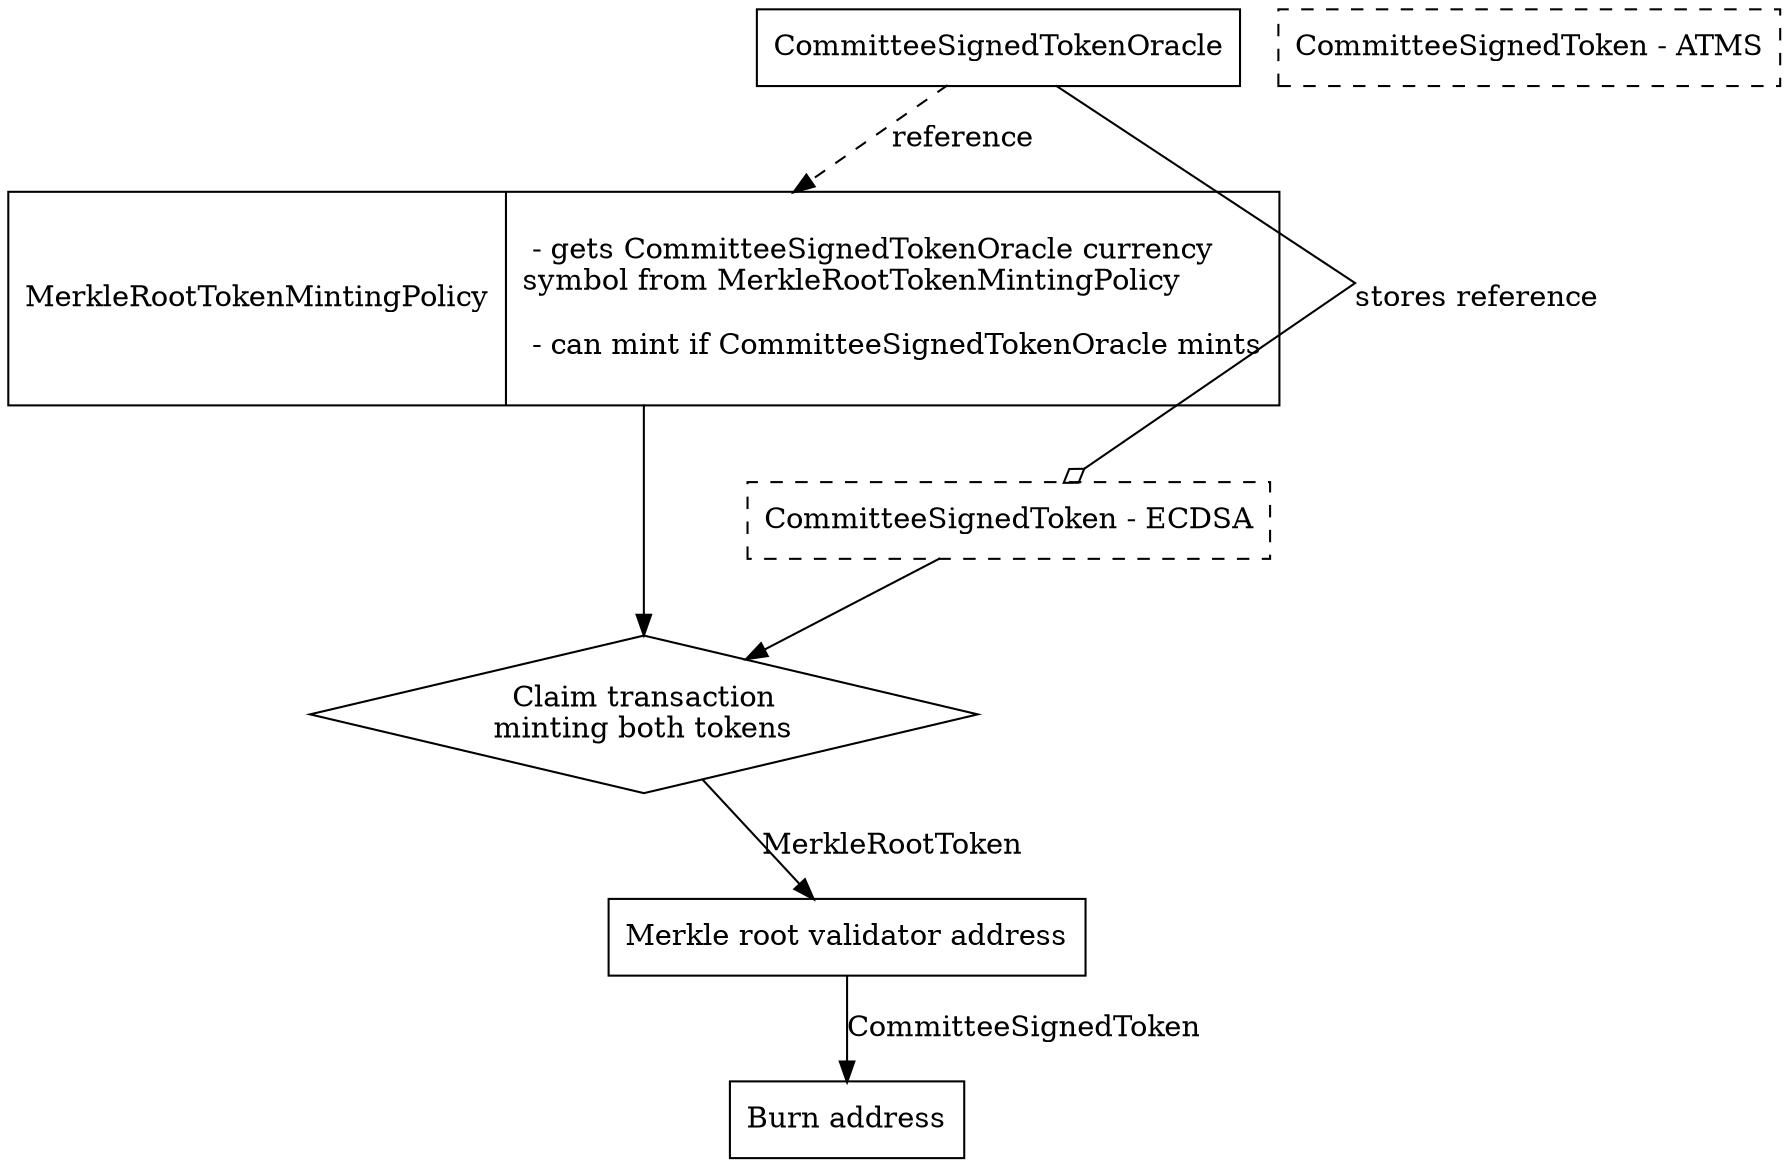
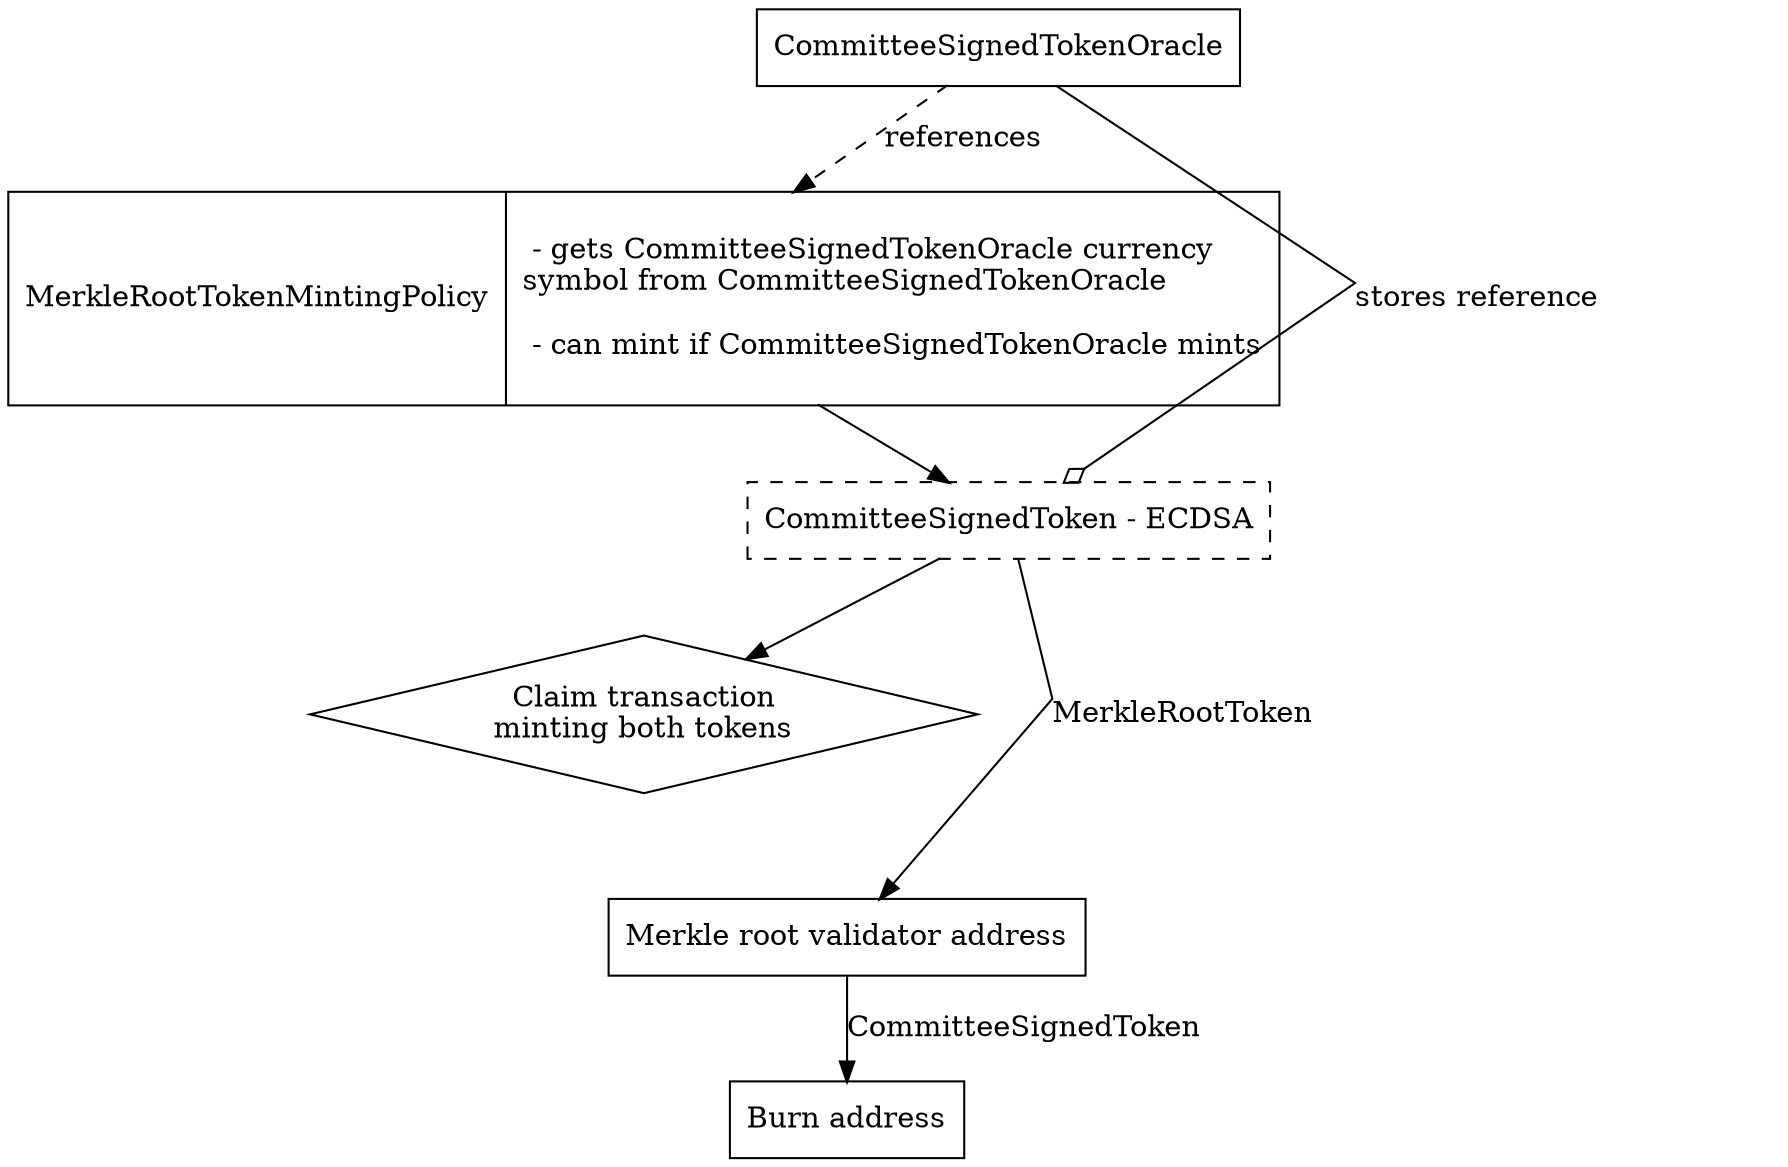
  strict digraph {
    splines=false
    node [shape=record]
    n1 [label="Merkle root validator address"]
    n2 [label="Burn address"]
    n3 [label=CommitteeSignedTokenOracle]
-   n4 [label="MerkleRootTokenMintingPolicy |\n      - gets CommitteeSignedTokenOracle currency\lsymbol from MerkleRootTokenMintingPolicy\l\n      - can mint if CommitteeSignedTokenOracle mints\l\n    "]
+   n4 [label="MerkleRootTokenMintingPolicy |\n      - gets CommitteeSignedTokenOracle currency\lsymbol from CommitteeSignedTokenOracle\l\n      - can mint if CommitteeSignedTokenOracle mints\l\n    "]
    n5 [label="CommitteeSignedToken - ECDSA" style=dashed]
    n6 [label="Claim transaction\nminting both tokens" shape=diamond]
-   n7 [label="CommitteeSignedToken - ATMS" style=dashed]
    n1 -> n2 [label=CommitteeSignedToken]
-   n3 -> n4 [label=reference style=dashed]
+   n3 -> n4 [label=references style=dashed]
    n3 -> n5 [arrowhead=ediamond label="stores reference"]
-   n4 -> n6
+   n4 -> n5
    n5 -> n6
-   n6 -> n1 [label=MerkleRootToken]
+   n5 -> n1 [label=MerkleRootToken]
  }
